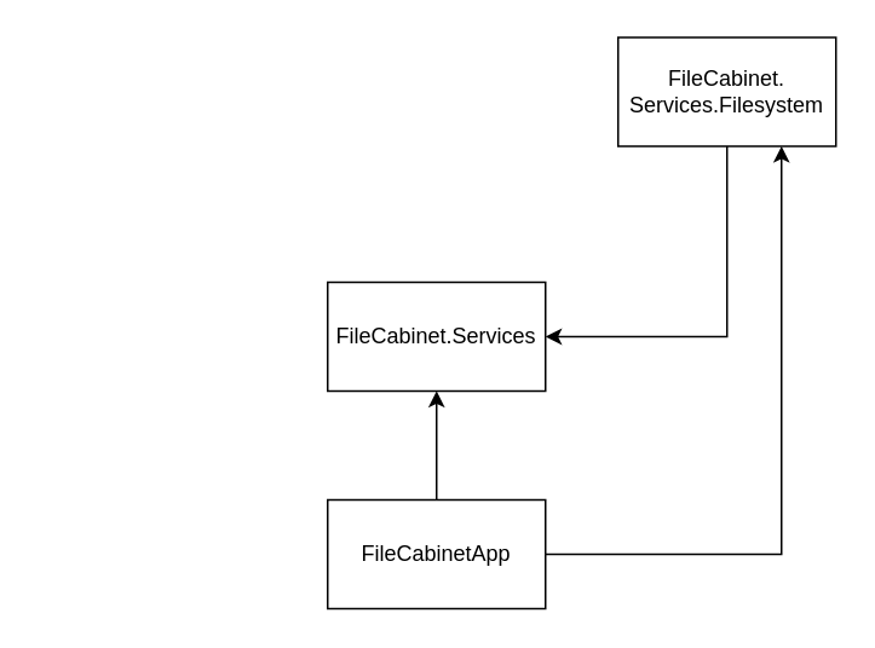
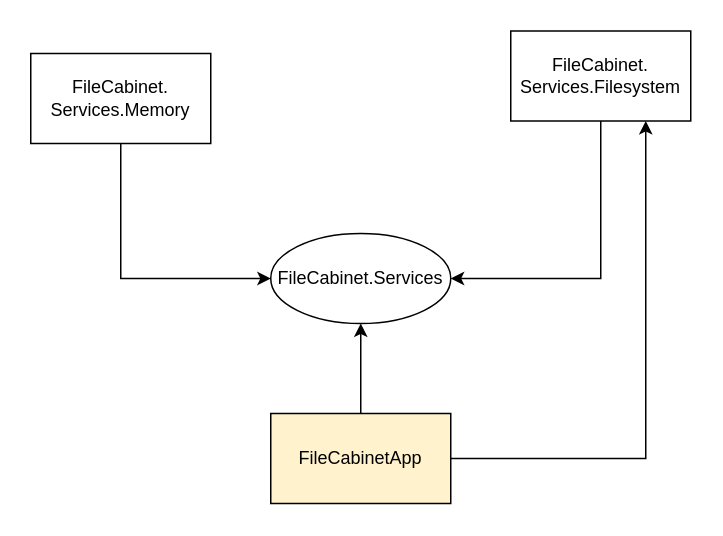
  <mxCell id="0" />
  <mxCell id="1" parent="0" />
  <mxCell id="2" style="edgeStyle=orthogonalEdgeStyle;rounded=0;orthogonalLoop=1;jettySize=auto;html=1;" edge="1" parent="1" source="4" target="5"><mxGeometry relative="1" as="geometry" /></mxCell>
  <mxCell id="3" style="edgeStyle=orthogonalEdgeStyle;rounded=0;orthogonalLoop=1;jettySize=auto;html=1;entryX=0.75;entryY=1;entryDx=0;entryDy=0;" edge="1" parent="1" source="4" target="9"><mxGeometry relative="1" as="geometry" /></mxCell>
- <mxCell id="4" value="FileCabinetApp" style="rounded=0;whiteSpace=wrap;html=1;" vertex="1" parent="1"><mxGeometry x="180" y="275" width="120" height="60" as="geometry" /></mxCell>
- <mxCell id="5" value="FileCabinet.Services" style="rounded=0;whiteSpace=wrap;html=1;" vertex="1" parent="1"><mxGeometry x="180" y="155" width="120" height="60" as="geometry" /></mxCell>
+ <mxCell id="4" value="FileCabinetApp" style="rounded=0;whiteSpace=wrap;html=1;fillColor=#fff2cc;" vertex="1" parent="1"><mxGeometry x="180" y="275" width="120" height="60" as="geometry" /></mxCell>
+ <mxCell id="5" value="FileCabinet.Services" style="ellipse;whiteSpace=wrap;html=1;" vertex="1" parent="1"><mxGeometry x="180" y="155" width="120" height="60" as="geometry" /></mxCell>
+ <mxCell id="6" style="edgeStyle=orthogonalEdgeStyle;rounded=0;orthogonalLoop=1;jettySize=auto;html=1;" edge="1" parent="1" source="7" target="5"><mxGeometry relative="1" as="geometry"><Array as="points"><mxPoint x="80" y="185" /></Array></mxGeometry></mxCell>
+ <mxCell id="7" value="FileCabinet.&lt;br&gt;Services.Memory" style="rounded=0;whiteSpace=wrap;html=1;" vertex="1" parent="1"><mxGeometry x="20" y="35" width="120" height="60" as="geometry" /></mxCell>
  <mxCell id="8" style="edgeStyle=orthogonalEdgeStyle;rounded=0;orthogonalLoop=1;jettySize=auto;html=1;" edge="1" parent="1" source="9" target="5"><mxGeometry relative="1" as="geometry"><Array as="points"><mxPoint x="400" y="185" /></Array></mxGeometry></mxCell>
  <mxCell id="9" value="FileCabinet.&lt;br&gt;Services.Filesystem" style="rounded=0;whiteSpace=wrap;html=1;" vertex="1" parent="1"><mxGeometry x="340" y="20" width="120" height="60" as="geometry" /></mxCell>
